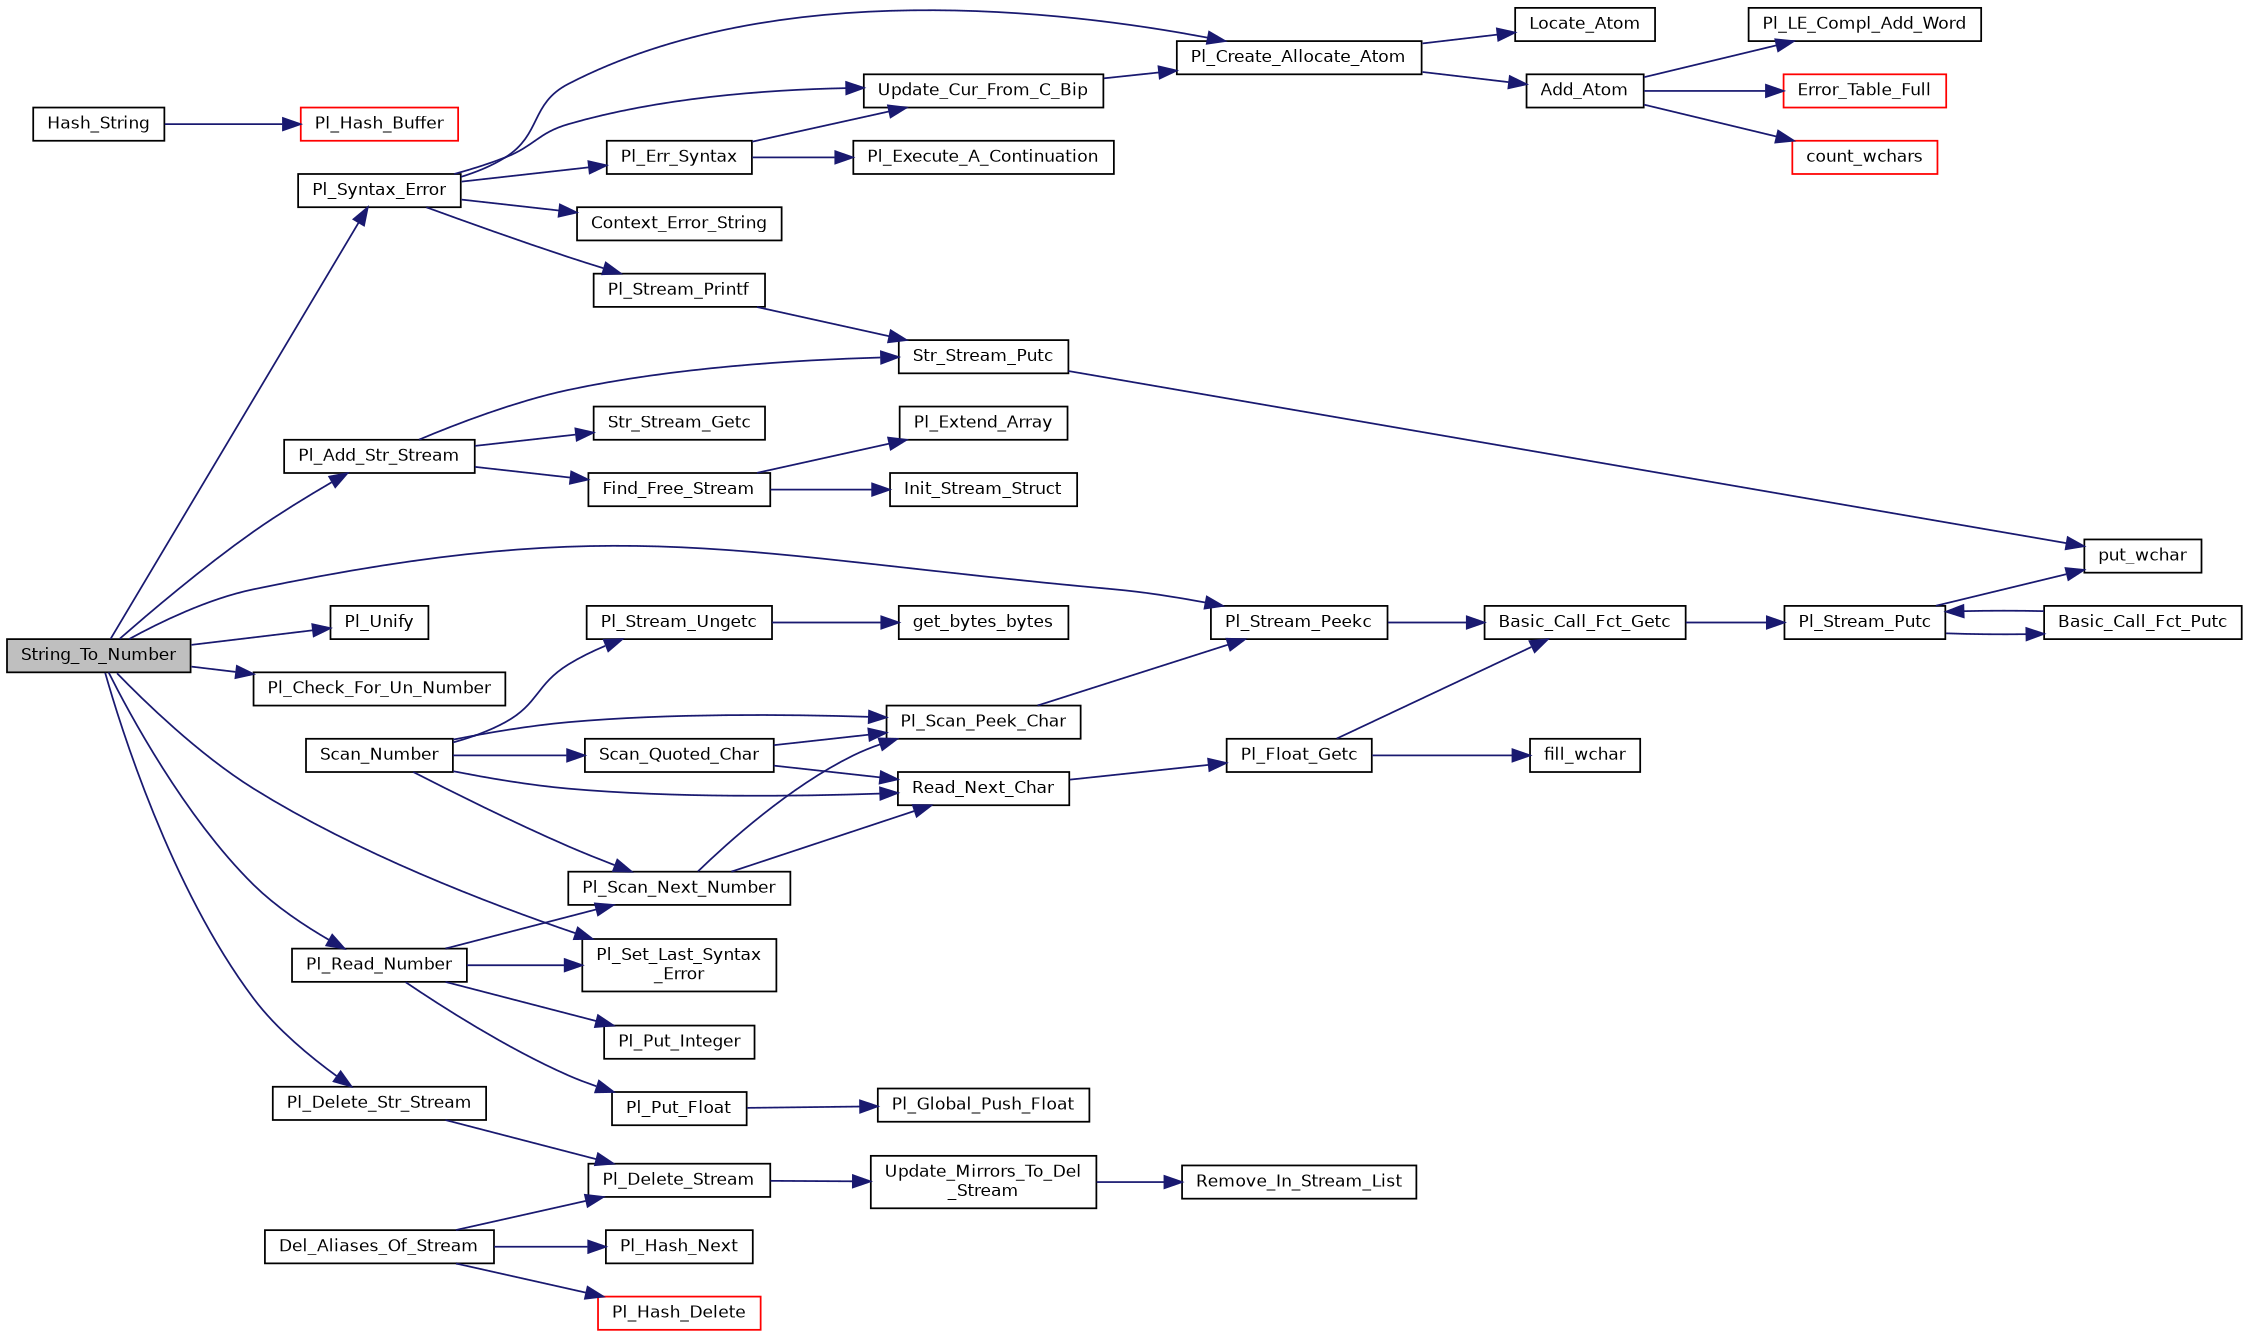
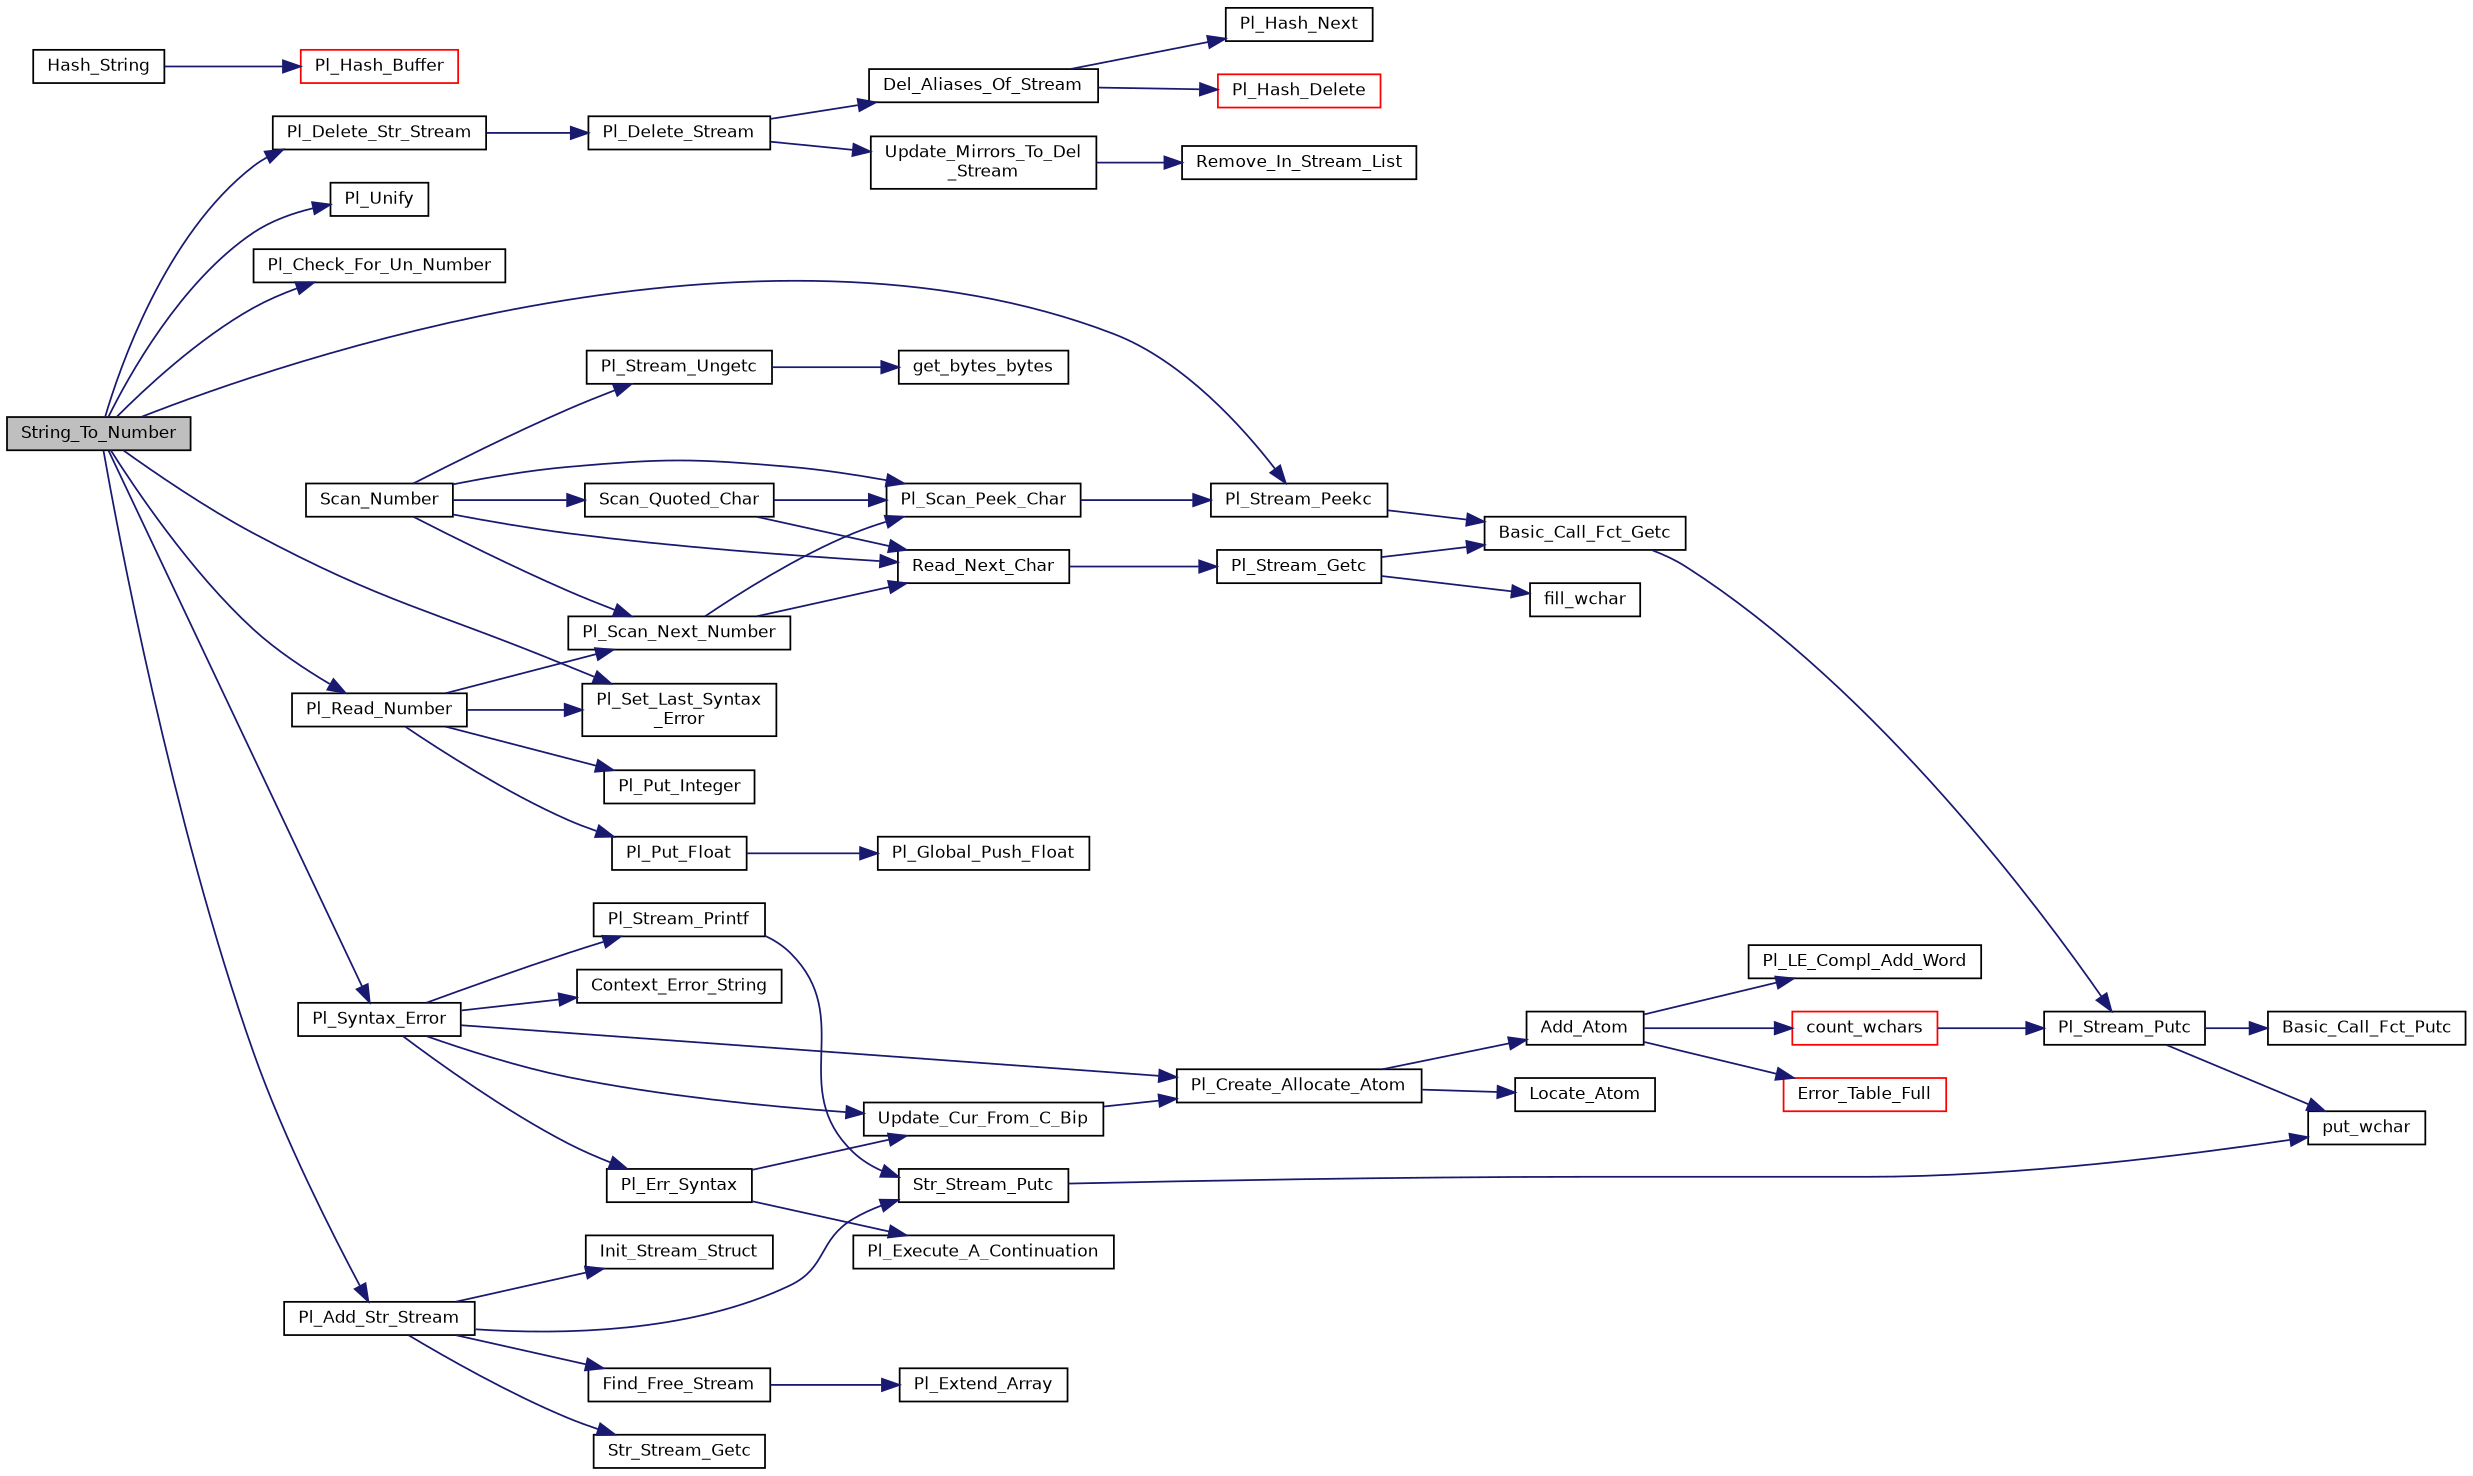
  digraph {
    rankdir=LR
    node [color=black fillcolor=white fontname=Helvetica fontsize=10 shape=record style=filled]
    edge [color=midnightblue fontname=Helvetica fontsize=10 labelfontname=Helvetica labelfontsize=10 style=solid]
    n1 [fillcolor=grey75 fontcolor=black height=0.2 label=String_To_Number width=0.4]
    n2 [height=0.2 label=Pl_Check_For_Un_Number width=0.4]
    n3 [height=0.2 label="Pl_Set_Last_Syntax\l_Error" width=0.4]
    n4 [height=0.2 label=Pl_Add_Str_Stream width=0.4]
    n5 [height=0.2 label=Pl_Read_Number width=0.4]
    n6 [height=0.2 label=Pl_Stream_Peekc width=0.4]
    n7 [height=0.2 label=Pl_Delete_Str_Stream width=0.4]
    n8 [height=0.2 label=Pl_Syntax_Error width=0.4]
    n9 [height=0.2 label=Pl_Unify width=0.4]
    n10 [height=0.2 label=Find_Free_Stream width=0.4]
    n11 [height=0.2 label=Init_Stream_Struct width=0.4]
    n12 [height=0.2 label=Str_Stream_Getc width=0.4]
    n13 [height=0.2 label=Str_Stream_Putc width=0.4]
    n14 [height=0.2 label=Pl_Scan_Next_Number width=0.4]
    n15 [height=0.2 label=Pl_Put_Integer width=0.4]
    n16 [height=0.2 label=Pl_Put_Float width=0.4]
    n17 [height=0.2 label=Basic_Call_Fct_Getc width=0.4]
    n18 [height=0.2 label=Pl_Delete_Stream width=0.4]
    n19 [height=0.2 label=Pl_Err_Syntax width=0.4]
    n20 [height=0.2 label=Update_Cur_From_C_Bip width=0.4]
    n21 [height=0.2 label=Pl_Create_Allocate_Atom width=0.4]
    n22 [height=0.2 label=Pl_Stream_Printf width=0.4]
    n23 [height=0.2 label=Context_Error_String width=0.4]
    n24 [height=0.2 label=Pl_Extend_Array width=0.4]
    n25 [height=0.2 label=put_wchar width=0.4]
    n26 [height=0.2 label=Read_Next_Char width=0.4]
    n27 [height=0.2 label=Pl_Scan_Peek_Char width=0.4]
    n28 [height=0.2 label=Pl_Global_Push_Float width=0.4]
-   n29 [height=0.2 label=Pl_Float_Getc width=0.4]
+   n29 [height=0.2 label=Pl_Stream_Getc width=0.4]
    n30 [height=0.2 label=Scan_Number width=0.4]
    n31 [height=0.2 label=Scan_Quoted_Char width=0.4]
    n32 [height=0.2 label=Pl_Stream_Ungetc width=0.4]
    n33 [height=0.2 label=fill_wchar width=0.4]
    n34 [height=0.2 label=Pl_Stream_Putc width=0.4]
    n35 [height=0.2 label=Basic_Call_Fct_Putc width=0.4]
    n36 [height=0.2 label=get_bytes_bytes width=0.4]
    n37 [height=0.2 label=Del_Aliases_Of_Stream width=0.4]
    n38 [height=0.2 label="Update_Mirrors_To_Del\l_Stream" width=0.4]
    n39 [height=0.2 label=Pl_Hash_Next width=0.4]
    n40 [color=red height=0.2 label=Pl_Hash_Delete width=0.4]
    n41 [height=0.2 label=Remove_In_Stream_List width=0.4]
    n42 [height=0.2 label=Pl_Execute_A_Continuation width=0.4]
    n43 [height=0.2 label=Locate_Atom width=0.4]
    n44 [height=0.2 label=Add_Atom width=0.4]
    n45 [height=0.2 label=Hash_String width=0.4]
    n46 [color=red height=0.2 label=Pl_Hash_Buffer width=0.4]
    n47 [color=red height=0.2 label=Error_Table_Full width=0.4]
    n48 [color=red height=0.2 label=count_wchars width=0.4]
    n49 [height=0.2 label=Pl_LE_Compl_Add_Word width=0.4]
    n1 -> n2
    n1 -> n3
    n1 -> n4
    n1 -> n5
    n1 -> n6
    n1 -> n7
    n1 -> n8
    n1 -> n9
    n4 -> n10
-   n10 -> n11
+   n4 -> n11
    n4 -> n12
    n4 -> n13
    n5 -> n3
    n5 -> n14
    n5 -> n15
    n5 -> n16
    n6 -> n17
    n7 -> n18
    n8 -> n19
    n8 -> n20
    n8 -> n21
    n8 -> n22
    n8 -> n23
    n10 -> n24
    n13 -> n25
    n14 -> n26
    n14 -> n27
    n16 -> n28
    n17 -> n34
-   n37 -> n18
+   n18 -> n37
    n18 -> n38
    n19 -> n20
    n19 -> n42
    n20 -> n21
    n21 -> n43
    n21 -> n44
    n22 -> n13
    n26 -> n29
    n27 -> n6
    n29 -> n17
    n29 -> n33
    n30 -> n14
    n30 -> n26
    n30 -> n27
    n30 -> n31
    n30 -> n32
    n31 -> n26
    n31 -> n27
    n32 -> n36
    n34 -> n25
    n34 -> n35
-   n35 -> n34
+   n48 -> n34
    n37 -> n39
    n37 -> n40
    n38 -> n41
    n44 -> n47
    n44 -> n48
    n44 -> n49
    n45 -> n46
  }
